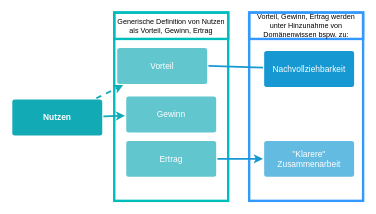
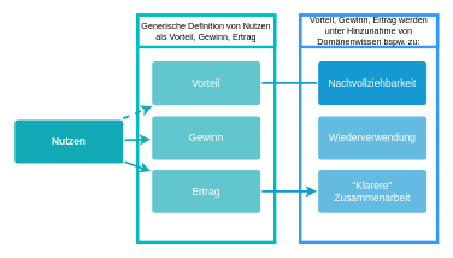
  <mxCell id="0" />
  <mxCell id="1" parent="0" />
  <mxCell id="2" value="" style="rounded=0;whiteSpace=wrap;html=1;fillColor=none;strokeWidth=4;strokeColor=#00BDBD;" vertex="1" parent="1"><mxGeometry x="190" y="20" width="190" height="314" as="geometry" /></mxCell>
  <mxCell id="3" value="" style="rounded=0;whiteSpace=wrap;html=1;fillColor=none;strokeWidth=4;strokeColor=#3399FF;" vertex="1" parent="1"><mxGeometry x="415" y="20" width="190" height="314" as="geometry" /></mxCell>
  <mxCell id="4" value="" style="edgeStyle=none;rounded=0;jumpStyle=none;html=1;shadow=0;labelBackgroundColor=none;startArrow=none;startFill=0;endArrow=none;endFill=1;jettySize=auto;orthogonalLoop=1;strokeColor=#1699D3;strokeWidth=3;fontFamily=Helvetica;fontSize=14;fontColor=#FFFFFF;spacing=5;exitX=1;exitY=0.5;exitDx=0;exitDy=0;" parent="1" source="15" target="7" edge="1"><mxGeometry relative="1" as="geometry" /></mxCell>
  <mxCell id="5" value="" style="edgeStyle=none;rounded=0;jumpStyle=none;html=1;shadow=0;labelBackgroundColor=none;startArrow=none;startFill=0;endArrow=classic;endFill=1;jettySize=auto;orthogonalLoop=1;strokeColor=#1699D3;strokeWidth=3;fontFamily=Helvetica;fontSize=14;fontColor=#FFFFFF;spacing=5;exitX=1;exitY=0.5;exitDx=0;exitDy=0;" parent="1" source="11" target="8" edge="1"><mxGeometry relative="1" as="geometry" /></mxCell>
  <mxCell id="6" style="edgeStyle=orthogonalEdgeStyle;rounded=0;orthogonalLoop=1;jettySize=auto;html=1;exitX=0.5;exitY=1;exitDx=0;exitDy=0;entryX=0.5;entryY=1;entryDx=0;entryDy=0;" edge="1" parent="1" source="7" target="7"><mxGeometry relative="1" as="geometry"><mxPoint x="515" y="146" as="targetPoint" /></mxGeometry></mxCell>
  <mxCell id="7" value="&lt;span style=&quot;font-weight: normal&quot;&gt;Nachvollziehbarkeit&lt;/span&gt;" style="rounded=1;whiteSpace=wrap;html=1;shadow=0;labelBackgroundColor=none;strokeColor=none;strokeWidth=3;fillColor=#1699d3;fontFamily=Helvetica;fontSize=14;fontColor=#FFFFFF;align=center;spacing=5;fontStyle=1;arcSize=7;perimeterSpacing=2;" parent="1" vertex="1"><mxGeometry x="440" y="84" width="150" height="60" as="geometry" /></mxCell>
  <mxCell id="8" value="&quot;Klarere&quot; Zusammenarbeit" style="rounded=1;whiteSpace=wrap;html=1;shadow=0;labelBackgroundColor=none;strokeColor=none;strokeWidth=3;fillColor=#64bbe2;fontFamily=Helvetica;fontSize=14;fontColor=#FFFFFF;align=center;spacing=5;arcSize=7;perimeterSpacing=2;" parent="1" vertex="1"><mxGeometry x="440" y="234" width="150" height="60" as="geometry" /></mxCell>
+ <mxCell id="9" value="Wiederverwendung" style="rounded=1;whiteSpace=wrap;html=1;shadow=0;labelBackgroundColor=none;strokeColor=none;strokeWidth=3;fillColor=#64bbe2;fontFamily=Helvetica;fontSize=14;fontColor=#FFFFFF;align=center;spacing=5;arcSize=7;perimeterSpacing=2;" parent="1" vertex="1"><mxGeometry x="440" y="160" width="150" height="60" as="geometry" /></mxCell>
  <mxCell id="10" value="Nutzen" style="rounded=1;whiteSpace=wrap;html=1;shadow=0;labelBackgroundColor=none;strokeColor=none;strokeWidth=3;fillColor=#12aab5;fontFamily=Helvetica;fontSize=14;fontColor=#FFFFFF;align=center;spacing=5;fontStyle=1;arcSize=7;perimeterSpacing=2;" parent="1" vertex="1"><mxGeometry x="20" y="165" width="150" height="60" as="geometry" /></mxCell>
  <mxCell id="11" value="Ertrag" style="rounded=1;whiteSpace=wrap;html=1;shadow=0;labelBackgroundColor=none;strokeColor=none;strokeWidth=3;fillColor=#61c6ce;fontFamily=Helvetica;fontSize=14;fontColor=#FFFFFF;align=center;spacing=5;fontStyle=0;arcSize=7;perimeterSpacing=2;" parent="1" vertex="1"><mxGeometry x="210" y="234" width="150" height="60" as="geometry" /></mxCell>
+ <mxCell id="12" value="" style="edgeStyle=none;rounded=1;jumpStyle=none;html=1;shadow=0;labelBackgroundColor=none;startArrow=none;startFill=0;jettySize=auto;orthogonalLoop=1;strokeColor=#12AAB5;strokeWidth=3;fontFamily=Helvetica;fontSize=14;fontColor=#FFFFFF;spacing=5;fontStyle=1;fillColor=#b0e3e6;" parent="1" source="10" target="11" edge="1"><mxGeometry relative="1" as="geometry" /></mxCell>
  <mxCell id="13" value="Gewinn" style="rounded=1;whiteSpace=wrap;html=1;shadow=0;labelBackgroundColor=none;strokeColor=none;strokeWidth=3;fillColor=#61c6ce;fontFamily=Helvetica;fontSize=14;fontColor=#FFFFFF;align=center;spacing=5;fontStyle=0;arcSize=7;perimeterSpacing=2;" parent="1" vertex="1"><mxGeometry x="210" y="160" width="150" height="60" as="geometry" /></mxCell>
  <mxCell id="14" value="" style="edgeStyle=none;rounded=1;jumpStyle=none;html=1;shadow=0;labelBackgroundColor=none;startArrow=none;startFill=0;jettySize=auto;orthogonalLoop=1;strokeColor=#12AAB5;strokeWidth=3;fontFamily=Helvetica;fontSize=14;fontColor=#FFFFFF;spacing=5;fontStyle=1;fillColor=#b0e3e6;" parent="1" source="10" target="13" edge="1"><mxGeometry relative="1" as="geometry" /></mxCell>
- <mxCell id="15" value="Vorteil" style="rounded=1;whiteSpace=wrap;html=1;shadow=0;labelBackgroundColor=none;strokeColor=none;strokeWidth=3;fillColor=#61c6ce;fontFamily=Helvetica;fontSize=14;fontColor=#FFFFFF;align=center;spacing=5;fontStyle=0;arcSize=7;perimeterSpacing=2;" parent="1" vertex="1"><mxGeometry x="195" y="79" width="150" height="60" as="geometry" /></mxCell>
+ <mxCell id="15" value="Vorteil" style="rounded=1;whiteSpace=wrap;html=1;shadow=0;labelBackgroundColor=none;strokeColor=none;strokeWidth=3;fillColor=#61c6ce;fontFamily=Helvetica;fontSize=14;fontColor=#FFFFFF;align=center;spacing=5;fontStyle=0;arcSize=7;perimeterSpacing=2;" parent="1" vertex="1"><mxGeometry x="210" y="84" width="150" height="60" as="geometry" /></mxCell>
  <mxCell id="16" value="" style="edgeStyle=none;rounded=1;jumpStyle=none;html=1;shadow=0;labelBackgroundColor=none;startArrow=none;startFill=0;jettySize=auto;orthogonalLoop=1;strokeColor=#12AAB5;strokeWidth=3;fontFamily=Helvetica;fontSize=14;fontColor=#FFFFFF;spacing=5;fontStyle=1;fillColor=#b0e3e6;dashed=1;" parent="1" source="10" target="15" edge="1"><mxGeometry relative="1" as="geometry" /></mxCell>
  <mxCell id="17" value="&lt;div&gt;&lt;span&gt;&lt;font style=&quot;font-size: 12px&quot;&gt;Generische Definition von Nutzen als Vorteil, Gewinn, Ertrag&lt;/font&gt;&lt;/span&gt;&lt;/div&gt;" style="rounded=0;whiteSpace=wrap;html=1;strokeColor=#00BDBD;strokeWidth=4;fillColor=none;align=center;" vertex="1" parent="1"><mxGeometry x="190" y="20" width="190" height="44" as="geometry" /></mxCell>
  <mxCell id="18" value="&lt;div&gt;&lt;span&gt;&lt;font style=&quot;font-size: 12px&quot;&gt;Vorteil, Gewinn, Ertrag werden unter Hinzunahme von Domänenwissen bspw. zu:&lt;/font&gt;&lt;/span&gt;&lt;/div&gt;" style="rounded=0;whiteSpace=wrap;html=1;strokeColor=#3399FF;strokeWidth=4;fillColor=none;align=center;" vertex="1" parent="1"><mxGeometry x="415" y="20" width="190" height="44" as="geometry" /></mxCell>
